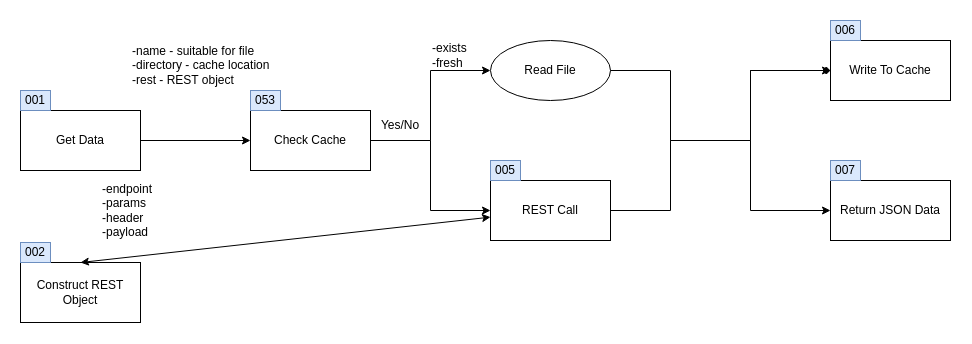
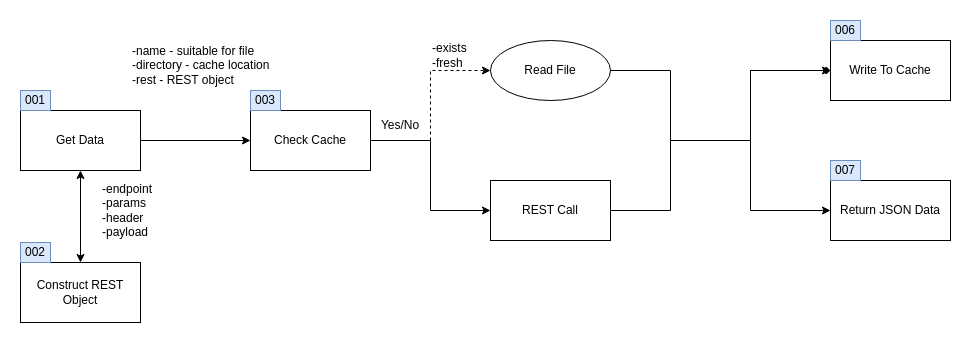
  <mxCell id="0" />
  <mxCell id="1" parent="0" />
  <mxCell id="2" value="&lt;div&gt;REST Call&lt;/div&gt;" style="rounded=0;whiteSpace=wrap;html=1;" parent="1" vertex="1"><mxGeometry x="490" y="180" width="120" height="60" as="geometry" /></mxCell>
  <mxCell id="3" value="Check Cache" style="rounded=0;whiteSpace=wrap;html=1;" parent="1" vertex="1"><mxGeometry x="250" y="110" width="120" height="60" as="geometry" /></mxCell>
  <mxCell id="4" value="" style="endArrow=classic;html=1;rounded=0;exitX=1;exitY=0.5;exitDx=0;exitDy=0;entryX=0;entryY=0.5;entryDx=0;entryDy=0;" parent="1" source="3" target="2" edge="1"><mxGeometry width="50" height="50" relative="1" as="geometry"><mxPoint x="270" y="180" as="sourcePoint" /><mxPoint x="320" y="130" as="targetPoint" /><Array as="points"><mxPoint x="430" y="140" /><mxPoint x="430" y="210" /></Array></mxGeometry></mxCell>
  <mxCell id="5" value="&lt;div&gt;Read File&lt;/div&gt;" style="ellipse;whiteSpace=wrap;html=1;" parent="1" vertex="1"><mxGeometry x="490" y="40" width="120" height="60" as="geometry" /></mxCell>
- <mxCell id="6" value="" style="endArrow=classic;html=1;rounded=0;exitX=1;exitY=0.5;exitDx=0;exitDy=0;entryX=0;entryY=0.5;entryDx=0;entryDy=0;" parent="1" source="3" target="5" edge="1"><mxGeometry width="50" height="50" relative="1" as="geometry"><mxPoint x="460" y="180" as="sourcePoint" /><mxPoint x="510" y="130" as="targetPoint" /><Array as="points"><mxPoint x="430" y="140" /><mxPoint x="430" y="70" /></Array></mxGeometry></mxCell>
+ <mxCell id="6" value="" style="endArrow=classic;html=1;rounded=0;exitX=1;exitY=0.5;exitDx=0;exitDy=0;entryX=0;entryY=0.5;entryDx=0;entryDy=0;dashed=1;" parent="1" source="3" target="5" edge="1"><mxGeometry width="50" height="50" relative="1" as="geometry"><mxPoint x="460" y="180" as="sourcePoint" /><mxPoint x="510" y="130" as="targetPoint" /><Array as="points"><mxPoint x="430" y="140" /><mxPoint x="430" y="70" /></Array></mxGeometry></mxCell>
  <mxCell id="7" value="Write To Cache" style="rounded=0;whiteSpace=wrap;html=1;" parent="1" vertex="1"><mxGeometry x="830" y="40" width="120" height="60" as="geometry" /></mxCell>
  <mxCell id="8" value="" style="endArrow=diamond;html=1;rounded=0;exitX=1;exitY=0.5;exitDx=0;exitDy=0;entryX=0;entryY=0.5;entryDx=0;entryDy=0;" parent="1" source="5" target="7" edge="1"><mxGeometry width="50" height="50" relative="1" as="geometry"><mxPoint x="580" y="120" as="sourcePoint" /><mxPoint x="630" y="70" as="targetPoint" /><Array as="points"><mxPoint x="670" y="70" /><mxPoint x="670" y="140" /><mxPoint x="750" y="140" /><mxPoint x="750" y="70" /></Array></mxGeometry></mxCell>
  <mxCell id="9" value="" style="endArrow=classic;html=1;rounded=0;exitX=1;exitY=0.5;exitDx=0;exitDy=0;entryX=0;entryY=0.5;entryDx=0;entryDy=0;" parent="1" source="2" target="7" edge="1"><mxGeometry width="50" height="50" relative="1" as="geometry"><mxPoint x="580" y="120" as="sourcePoint" /><mxPoint x="630" y="70" as="targetPoint" /><Array as="points"><mxPoint x="670" y="210" /><mxPoint x="670" y="140" /><mxPoint x="750" y="140" /><mxPoint x="750" y="70" /></Array></mxGeometry></mxCell>
  <mxCell id="10" value="Get Data" style="rounded=0;whiteSpace=wrap;html=1;" parent="1" vertex="1"><mxGeometry x="20" y="110" width="120" height="60" as="geometry" /></mxCell>
  <mxCell id="11" value="" style="endArrow=classic;html=1;rounded=0;exitX=1;exitY=0.5;exitDx=0;exitDy=0;entryX=0;entryY=0.5;entryDx=0;entryDy=0;" parent="1" source="10" target="3" edge="1"><mxGeometry width="50" height="50" relative="1" as="geometry"><mxPoint x="240" y="120" as="sourcePoint" /><mxPoint x="290" y="70" as="targetPoint" /></mxGeometry></mxCell>
  <mxCell id="12" value="&lt;div&gt;-name - suitable for file&lt;/div&gt;&lt;div&gt;-directory - cache location&lt;br&gt;&lt;/div&gt;&lt;div&gt;-rest - REST object&lt;br&gt;&lt;/div&gt;" style="text;html=1;strokeColor=none;fillColor=none;align=left;verticalAlign=middle;whiteSpace=wrap;rounded=0;" parent="1" vertex="1"><mxGeometry x="130" y="50" width="150" height="30" as="geometry" /></mxCell>
  <mxCell id="13" value="Construct REST Object" style="rounded=0;whiteSpace=wrap;html=1;" parent="1" vertex="1"><mxGeometry x="20" y="262" width="120" height="60" as="geometry" /></mxCell>
- <mxCell id="14" value="" style="endArrow=classic;startArrow=classic;html=1;rounded=0;exitX=0.5;exitY=0;exitDx=0;exitDy=0;" parent="1" source="13" target="2" edge="1"><mxGeometry width="50" height="50" relative="1" as="geometry"><mxPoint x="140" y="120" as="sourcePoint" /><mxPoint x="190" y="70" as="targetPoint" /></mxGeometry></mxCell>
+ <mxCell id="14" value="" style="endArrow=classic;startArrow=classic;html=1;rounded=0;exitX=0.5;exitY=0;exitDx=0;exitDy=0;entryX=0.5;entryY=1;entryDx=0;entryDy=0;" parent="1" source="13" target="10" edge="1"><mxGeometry width="50" height="50" relative="1" as="geometry"><mxPoint x="140" y="120" as="sourcePoint" /><mxPoint x="190" y="70" as="targetPoint" /></mxGeometry></mxCell>
  <mxCell id="15" value="&lt;div&gt;-endpoint&lt;/div&gt;&lt;div&gt;-params&lt;/div&gt;&lt;div&gt;-header&lt;/div&gt;&lt;div&gt;-payload&lt;br&gt;&lt;/div&gt;" style="text;html=1;strokeColor=none;fillColor=none;align=left;verticalAlign=middle;whiteSpace=wrap;rounded=0;" parent="1" vertex="1"><mxGeometry x="100" y="195" width="60" height="30" as="geometry" /></mxCell>
  <mxCell id="16" value="Yes/No" style="text;html=1;strokeColor=none;fillColor=none;align=center;verticalAlign=middle;whiteSpace=wrap;rounded=0;" parent="1" vertex="1"><mxGeometry x="370" y="110" width="60" height="30" as="geometry" /></mxCell>
  <mxCell id="17" value="&lt;div&gt;-exists&lt;/div&gt;&lt;div&gt;-fresh&lt;br&gt;&lt;/div&gt;" style="text;html=1;strokeColor=none;fillColor=none;align=left;verticalAlign=middle;whiteSpace=wrap;rounded=0;" parent="1" vertex="1"><mxGeometry x="430" y="40" width="60" height="30" as="geometry" /></mxCell>
  <mxCell id="18" value="Return JSON Data" style="rounded=0;whiteSpace=wrap;html=1;" vertex="1" parent="1"><mxGeometry x="830" y="180" width="120" height="60" as="geometry" /></mxCell>
  <mxCell id="19" value="" style="endArrow=classic;html=1;rounded=0;entryX=0;entryY=0.5;entryDx=0;entryDy=0;" edge="1" parent="1" target="18"><mxGeometry width="50" height="50" relative="1" as="geometry"><mxPoint x="750" y="140" as="sourcePoint" /><mxPoint x="850" y="130" as="targetPoint" /><Array as="points"><mxPoint x="750" y="210" /></Array></mxGeometry></mxCell>
  <mxCell id="20" value="001" style="text;html=1;strokeColor=#6c8ebf;fillColor=#dae8fc;align=center;verticalAlign=middle;whiteSpace=wrap;rounded=0;" vertex="1" parent="1"><mxGeometry x="20" y="90" width="30" height="20" as="geometry" /></mxCell>
  <mxCell id="21" value="002" style="text;html=1;strokeColor=#6c8ebf;fillColor=#dae8fc;align=center;verticalAlign=middle;whiteSpace=wrap;rounded=0;" vertex="1" parent="1"><mxGeometry x="20" y="242" width="30" height="20" as="geometry" /></mxCell>
- <mxCell id="22" value="053" style="text;html=1;strokeColor=#6c8ebf;fillColor=#dae8fc;align=center;verticalAlign=middle;whiteSpace=wrap;rounded=0;" vertex="1" parent="1"><mxGeometry x="250" y="90" width="30" height="20" as="geometry" /></mxCell>
- <mxCell id="23" value="005" style="text;html=1;strokeColor=#6c8ebf;fillColor=#dae8fc;align=center;verticalAlign=middle;whiteSpace=wrap;rounded=0;" vertex="1" parent="1"><mxGeometry x="490" y="160" width="30" height="20" as="geometry" /></mxCell>
+ <mxCell id="22" value="003" style="text;html=1;strokeColor=#6c8ebf;fillColor=#dae8fc;align=center;verticalAlign=middle;whiteSpace=wrap;rounded=0;" vertex="1" parent="1"><mxGeometry x="250" y="90" width="30" height="20" as="geometry" /></mxCell>
  <mxCell id="24" value="006" style="text;html=1;strokeColor=#6c8ebf;fillColor=#dae8fc;align=center;verticalAlign=middle;whiteSpace=wrap;rounded=0;" vertex="1" parent="1"><mxGeometry x="830" y="20" width="30" height="20" as="geometry" /></mxCell>
  <mxCell id="25" value="007" style="text;html=1;strokeColor=#6c8ebf;fillColor=#dae8fc;align=center;verticalAlign=middle;whiteSpace=wrap;rounded=0;" vertex="1" parent="1"><mxGeometry x="830" y="160" width="30" height="20" as="geometry" /></mxCell>
